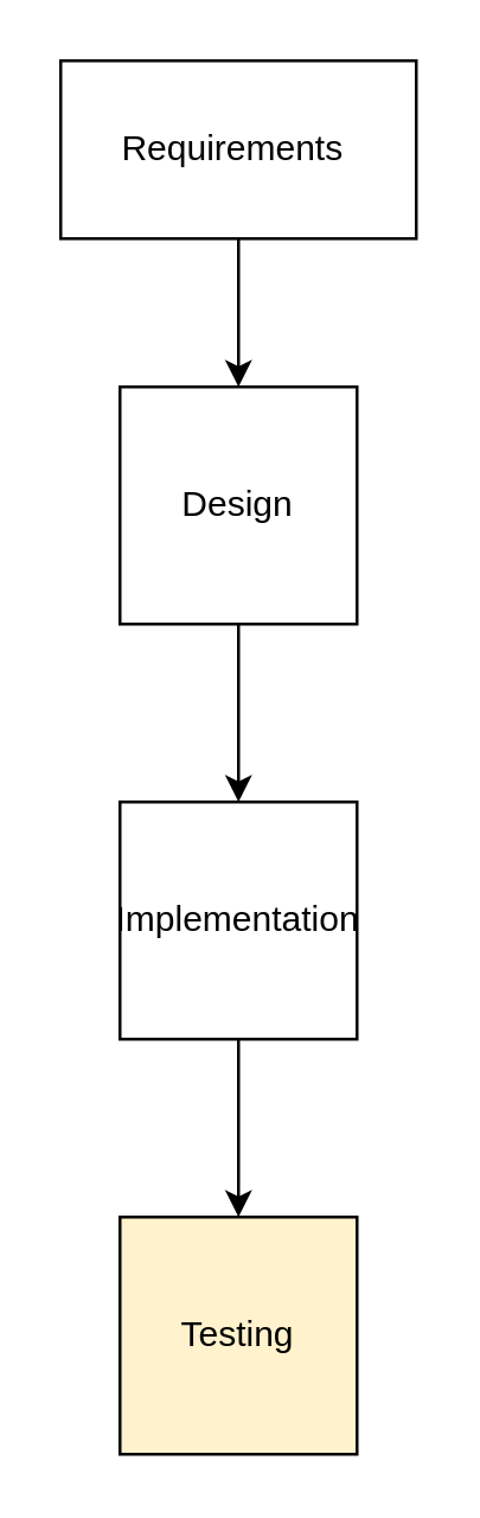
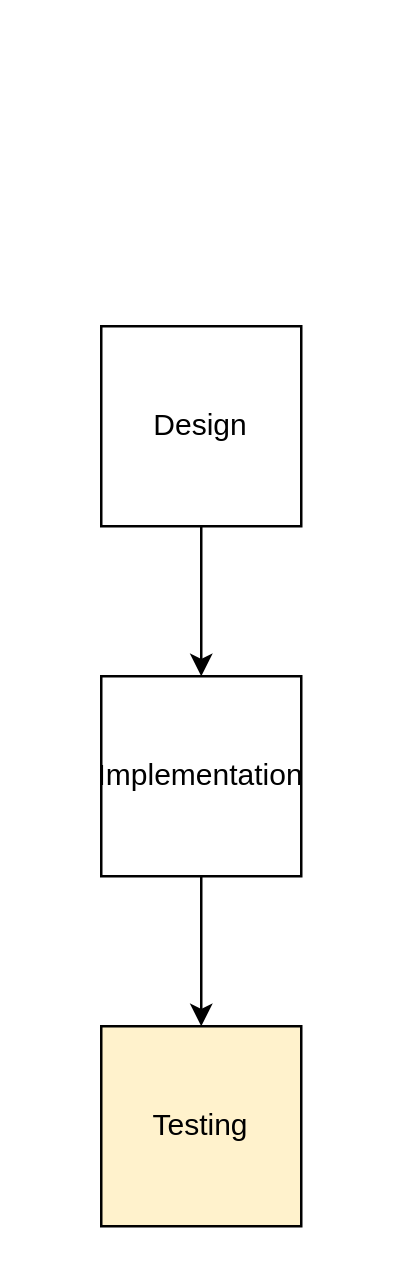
  <mxCell id="0" />
  <mxCell id="1" parent="0" />
- <mxCell id="2" style="edgeStyle=orthogonalEdgeStyle;rounded=0;orthogonalLoop=1;jettySize=auto;html=1;exitX=0.5;exitY=1;exitDx=0;exitDy=0;entryX=0.5;entryY=0;entryDx=0;entryDy=0;" edge="1" parent="1" source="3" target="5"><mxGeometry relative="1" as="geometry" /></mxCell>
- <mxCell id="3" value="Requirements&amp;nbsp;" style="rounded=0;whiteSpace=wrap;html=1;" vertex="1" parent="1"><mxGeometry x="20" y="20" width="120" height="60" as="geometry" /></mxCell>
  <mxCell id="4" style="edgeStyle=orthogonalEdgeStyle;rounded=0;orthogonalLoop=1;jettySize=auto;html=1;exitX=0.5;exitY=1;exitDx=0;exitDy=0;entryX=0.5;entryY=0;entryDx=0;entryDy=0;" edge="1" parent="1" source="5" target="7"><mxGeometry relative="1" as="geometry" /></mxCell>
  <mxCell id="5" value="Design" style="whiteSpace=wrap;html=1;aspect=fixed;" vertex="1" parent="1"><mxGeometry x="40" y="130" width="80" height="80" as="geometry" /></mxCell>
  <mxCell id="6" style="edgeStyle=orthogonalEdgeStyle;rounded=0;orthogonalLoop=1;jettySize=auto;html=1;exitX=0.5;exitY=1;exitDx=0;exitDy=0;entryX=0.5;entryY=0;entryDx=0;entryDy=0;" edge="1" parent="1" source="7" target="8"><mxGeometry relative="1" as="geometry" /></mxCell>
  <mxCell id="7" value="Implementation" style="whiteSpace=wrap;html=1;aspect=fixed;" vertex="1" parent="1"><mxGeometry x="40" y="270" width="80" height="80" as="geometry" /></mxCell>
  <mxCell id="8" value="Testing" style="whiteSpace=wrap;html=1;aspect=fixed;fillColor=#fff2cc;" vertex="1" parent="1"><mxGeometry x="40" y="410" width="80" height="80" as="geometry" /></mxCell>
